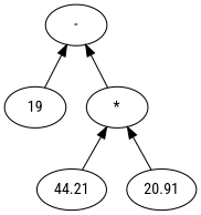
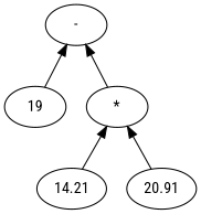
  digraph {
    rankdir=BT
    fontname="Roboto Condensed"
    node [fontname="Roboto Condensed"]
    edge [fontname="Roboto Condensed"]
    n1 [label=19]
    n2 [label="-"]
-   n3 [label=44.21]
+   n3 [label=14.21]
    n4 [label="*"]
    n5 [label=20.91]
    n1 -> n2
    n3 -> n4
    n4 -> n2
    n5 -> n4
  }
